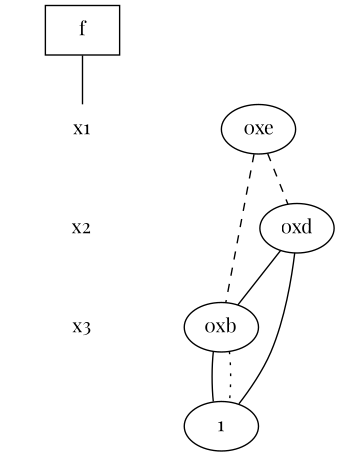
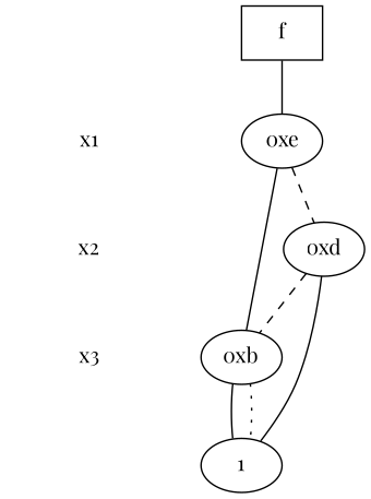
  digraph {
    fontname="Playfair Display"
    node [fontname="Playfair Display" shape=plaintext]
    edge [dir=none fontname="Playfair Display" style=invis]
    "CONST NODES" [style=invis]
    " x1 "
    " x2 "
    " x3 "
    "  f  " [shape=box]
    "0xe" [shape=""]
    "0xd" [shape=""]
    "0xb" [shape=""]
    n9 [label=1 shape=ellipse]
    subgraph sub_1 {
      "CONST NODES"
      " x1 "
      " x2 "
      " x3 "
    }
    subgraph sub_2 {
      rank=same
      "  f  "
    }
    subgraph sub_3 {
      rank=same
      " x1 "
      "0xe"
    }
    subgraph sub_4 {
      rank=same
      " x2 "
      "0xd"
    }
    subgraph sub_5 {
      rank=same
      " x3 "
      "0xb"
    }
    subgraph sub_6 {
      rank=same
      "CONST NODES"
      subgraph sub_7 {
        rank=same
        n9
      }
    }
    " x1 " -> " x2 "
    " x2 " -> " x3 "
    " x3 " -> "CONST NODES"
-   "  f  " -> " x1 " [style=solid]
+   "  f  " -> "0xe" [style=solid]
    "0xe" -> "0xd" [style=dashed]
-   "0xe" -> "0xb" [style=dashed]
-   "0xd" -> "0xb" [style=solid]
+   "0xe" -> "0xb" [style=solid]
+   "0xd" -> "0xb" [style=dashed]
    "0xd" -> n9 [style=""]
    "0xb" -> n9 [style=""]
    "0xb" -> n9 [style=dotted]
  }
